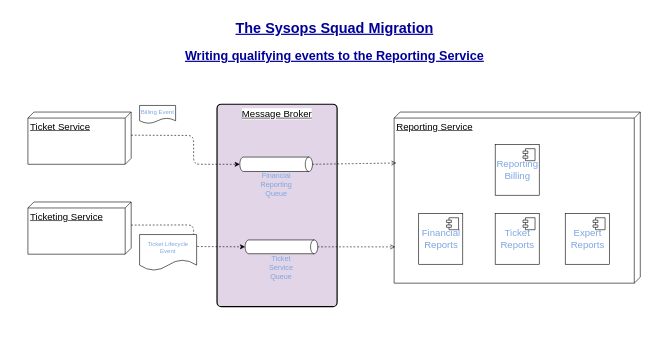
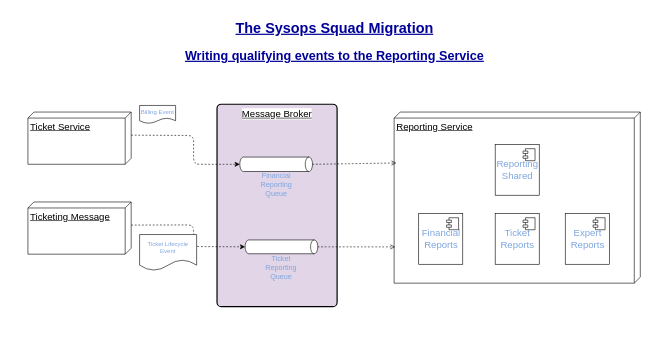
  <mxCell id="0" />
  <mxCell id="1" parent="0" />
  <mxCell id="2" value="&lt;h1&gt;&lt;b style=&quot;color: rgb(0 , 0 , 153)&quot;&gt;&lt;u&gt;&lt;font style=&quot;font-size: 24px&quot;&gt;The Sysops Squad Migration&lt;/font&gt;&lt;/u&gt;&lt;/b&gt;&lt;/h1&gt;&lt;h1&gt;&lt;font color=&quot;#000099&quot;&gt;&lt;span style=&quot;font-size: 21px&quot;&gt;&lt;u&gt;Writing qualifying events to the Reporting Service&lt;/u&gt;&lt;/span&gt;&lt;/font&gt;&lt;/h1&gt;" style="text;html=1;strokeColor=none;fillColor=none;align=center;verticalAlign=middle;whiteSpace=wrap;rounded=0;fontColor=#1D3557;" vertex="1" parent="1"><mxGeometry x="20" y="20" width="1074" height="95" as="geometry" /></mxCell>
  <mxCell id="3" value="" style="group" vertex="1" connectable="0" parent="1"><mxGeometry x="46" y="173" width="1020" height="337" as="geometry" /></mxCell>
  <mxCell id="4" value="&lt;font style=&quot;font-size: 16px;&quot;&gt;Message Broker&lt;/font&gt;" style="rounded=1;whiteSpace=wrap;html=1;absoluteArcSize=1;arcSize=14;strokeWidth=2;fontSize=16;horizontal=1;verticalAlign=top;fontStyle=4;labelBackgroundColor=#ffffff;fillColor=#e1d5e7;" vertex="1" parent="3"><mxGeometry x="315" width="200" height="337" as="geometry" /></mxCell>
  <mxCell id="5" value="Reporting Service" style="verticalAlign=top;align=left;spacingTop=8;spacingLeft=2;spacingRight=12;shape=cube;size=10;direction=south;fontStyle=4;html=1;fontSize=16;" vertex="1" parent="3"><mxGeometry x="610" y="13" width="410" height="285" as="geometry" /></mxCell>
  <mxCell id="6" value="" style="group" vertex="1" connectable="0" parent="3"><mxGeometry x="603.5" y="13" width="174" height="162" as="geometry" /></mxCell>
  <mxCell id="7" value="Financial&lt;br&gt;Reports" style="html=1;dropTarget=0;fontSize=16;fontColor=#7EA6E0;gradientColor=none;" vertex="1" parent="6"><mxGeometry x="47.446" y="168.998" width="73.383" height="84.522" as="geometry" /></mxCell>
  <mxCell id="8" value="" style="shape=module;jettyWidth=8;jettyHeight=4;" vertex="1" parent="7"><mxGeometry x="1" width="20" height="20" relative="1" as="geometry"><mxPoint x="-27" y="7" as="offset" /></mxGeometry></mxCell>
  <mxCell id="9" value="Ticket&lt;br&gt;Reports" style="html=1;dropTarget=0;fontSize=16;fontColor=#7EA6E0;gradientColor=none;" vertex="1" parent="3"><mxGeometry x="778.306" y="181.998" width="73.383" height="84.522" as="geometry" /></mxCell>
  <mxCell id="10" value="" style="shape=module;jettyWidth=8;jettyHeight=4;" vertex="1" parent="9"><mxGeometry x="1" width="20" height="20" relative="1" as="geometry"><mxPoint x="-27" y="7" as="offset" /></mxGeometry></mxCell>
  <mxCell id="11" value="Expert&lt;br&gt;Reports" style="html=1;dropTarget=0;fontSize=16;fontColor=#7EA6E0;gradientColor=none;" vertex="1" parent="3"><mxGeometry x="894.996" y="181.998" width="73.383" height="84.522" as="geometry" /></mxCell>
  <mxCell id="12" value="" style="shape=module;jettyWidth=8;jettyHeight=4;" vertex="1" parent="11"><mxGeometry x="1" width="20" height="20" relative="1" as="geometry"><mxPoint x="-27" y="7" as="offset" /></mxGeometry></mxCell>
- <mxCell id="13" value="Reporting&lt;br&gt;Billing" style="html=1;dropTarget=0;fontSize=16;fontColor=#7EA6E0;gradientColor=none;" vertex="1" parent="3"><mxGeometry x="778.306" y="66.998" width="73.383" height="84.522" as="geometry" /></mxCell>
+ <mxCell id="13" value="Reporting&lt;br&gt;Shared" style="html=1;dropTarget=0;fontSize=16;fontColor=#7EA6E0;gradientColor=none;" vertex="1" parent="3"><mxGeometry x="778.306" y="66.998" width="73.383" height="84.522" as="geometry" /></mxCell>
  <mxCell id="14" value="" style="shape=module;jettyWidth=8;jettyHeight=4;" vertex="1" parent="13"><mxGeometry x="1" width="20" height="20" relative="1" as="geometry"><mxPoint x="-27" y="7" as="offset" /></mxGeometry></mxCell>
  <mxCell id="15" value="" style="shape=cylinder3;whiteSpace=wrap;html=1;boundedLbl=1;backgroundOutline=1;size=6.0;rotation=90;" vertex="1" parent="3"><mxGeometry x="401.5" y="39.5" width="24" height="121" as="geometry" /></mxCell>
  <mxCell id="16" value="" style="endArrow=open;html=1;exitX=0.5;exitY=0;exitDx=0;exitDy=0;exitPerimeter=0;entryX=0.431;entryY=0.991;entryDx=0;entryDy=0;entryPerimeter=0;dashed=1;endFill=0;curved=1;" edge="1" parent="3" source="15"><mxGeometry width="50" height="50" relative="1" as="geometry"><mxPoint x="428" y="176" as="sourcePoint" /><mxPoint x="613.69" y="97.835" as="targetPoint" /></mxGeometry></mxCell>
  <mxCell id="17" value="Financial Reporting Queue" style="text;html=1;strokeColor=none;fillColor=none;align=center;verticalAlign=middle;whiteSpace=wrap;rounded=0;fontColor=#7EA6E0;" vertex="1" parent="3"><mxGeometry x="393.5" y="123.5" width="40" height="20" as="geometry" /></mxCell>
  <mxCell id="18" value="Ticket Service" style="verticalAlign=top;align=left;spacingTop=8;spacingLeft=2;spacingRight=12;shape=cube;size=10;direction=south;fontStyle=4;html=1;fontSize=16;" vertex="1" parent="3"><mxGeometry y="13" width="172" height="87" as="geometry" /></mxCell>
- <mxCell id="19" value="Ticketing Service" style="verticalAlign=top;align=left;spacingTop=8;spacingLeft=2;spacingRight=12;shape=cube;size=10;direction=south;fontStyle=4;html=1;fontSize=16;" vertex="1" parent="3"><mxGeometry y="162.76" width="172" height="87" as="geometry" /></mxCell>
+ <mxCell id="19" value="Ticketing Message" style="verticalAlign=top;align=left;spacingTop=8;spacingLeft=2;spacingRight=12;shape=cube;size=10;direction=south;fontStyle=4;html=1;fontSize=16;" vertex="1" parent="3"><mxGeometry y="162.76" width="172" height="87" as="geometry" /></mxCell>
  <mxCell id="20" value="" style="endArrow=classic;html=1;dashed=1;rounded=1;exitX=0;exitY=0;exitDx=38.5;exitDy=0;exitPerimeter=0;entryX=0.5;entryY=1;entryDx=0;entryDy=0;entryPerimeter=0;" edge="1" parent="3" source="19" target="22"><mxGeometry width="50" height="50" relative="1" as="geometry"><mxPoint x="212" y="208" as="sourcePoint" /><mxPoint x="262" y="158" as="targetPoint" /><Array as="points"><mxPoint x="276" y="201" /><mxPoint x="276" y="237" /></Array></mxGeometry></mxCell>
  <mxCell id="21" value="" style="endArrow=classic;html=1;dashed=1;rounded=1;exitX=0;exitY=0;exitDx=38.5;exitDy=0;exitPerimeter=0;entryX=0.5;entryY=1;entryDx=0;entryDy=0;entryPerimeter=0;" edge="1" parent="3" source="18" target="15"><mxGeometry width="50" height="50" relative="1" as="geometry"><mxPoint x="182.0" y="229.26" as="sourcePoint" /><mxPoint x="364.74" y="139.665" as="targetPoint" /><Array as="points"><mxPoint x="276" y="52" /><mxPoint x="276" y="100" /></Array></mxGeometry></mxCell>
  <mxCell id="22" value="" style="shape=cylinder3;whiteSpace=wrap;html=1;boundedLbl=1;backgroundOutline=1;size=6.0;rotation=90;" vertex="1" parent="3"><mxGeometry x="410.81" y="177" width="23" height="121" as="geometry" /></mxCell>
  <mxCell id="23" value="" style="endArrow=open;html=1;exitX=0.5;exitY=0;exitDx=0;exitDy=0;exitPerimeter=0;dashed=1;endFill=0;curved=1;entryX=0.788;entryY=0.996;entryDx=0;entryDy=0;entryPerimeter=0;" edge="1" parent="3" source="22" target="5"><mxGeometry width="50" height="50" relative="1" as="geometry"><mxPoint x="420.81" y="314" as="sourcePoint" /><mxPoint x="596" y="236" as="targetPoint" /></mxGeometry></mxCell>
- <mxCell id="24" value="Ticket Service Queue" style="text;html=1;strokeColor=none;fillColor=none;align=center;verticalAlign=middle;whiteSpace=wrap;rounded=0;fontColor=#7EA6E0;" vertex="1" parent="3"><mxGeometry x="402.31" y="261.5" width="40" height="20" as="geometry" /></mxCell>
+ <mxCell id="24" value="Ticket Reporting Queue" style="text;html=1;strokeColor=none;fillColor=none;align=center;verticalAlign=middle;whiteSpace=wrap;rounded=0;fontColor=#7EA6E0;" vertex="1" parent="3"><mxGeometry x="402.31" y="261.5" width="40" height="20" as="geometry" /></mxCell>
  <mxCell id="25" value="Ticket Lifecycle Event" style="shape=document;whiteSpace=wrap;html=1;boundedLbl=1;strokeColor=#000000;fontSize=10;fontColor=#7EA6E0;" vertex="1" parent="3"><mxGeometry x="186" y="217" width="95" height="60" as="geometry" /></mxCell>
  <mxCell id="26" value="Billing Event" style="shape=document;whiteSpace=wrap;html=1;boundedLbl=1;strokeColor=#000000;fontSize=10;fontColor=#7EA6E0;" vertex="1" parent="3"><mxGeometry x="186" y="2" width="60" height="30" as="geometry" /></mxCell>
  <mxCell id="27" value="" style="endArrow=none;html=1;dashed=1;fontSize=16;labelBackgroundColor=none;noLabel=1;fontColor=none;strokeColor=none;" edge="1" parent="1"><mxGeometry width="50" height="50" relative="1" as="geometry"><mxPoint x="27" y="564" as="sourcePoint" /><mxPoint x="1086" y="564" as="targetPoint" /></mxGeometry></mxCell>
